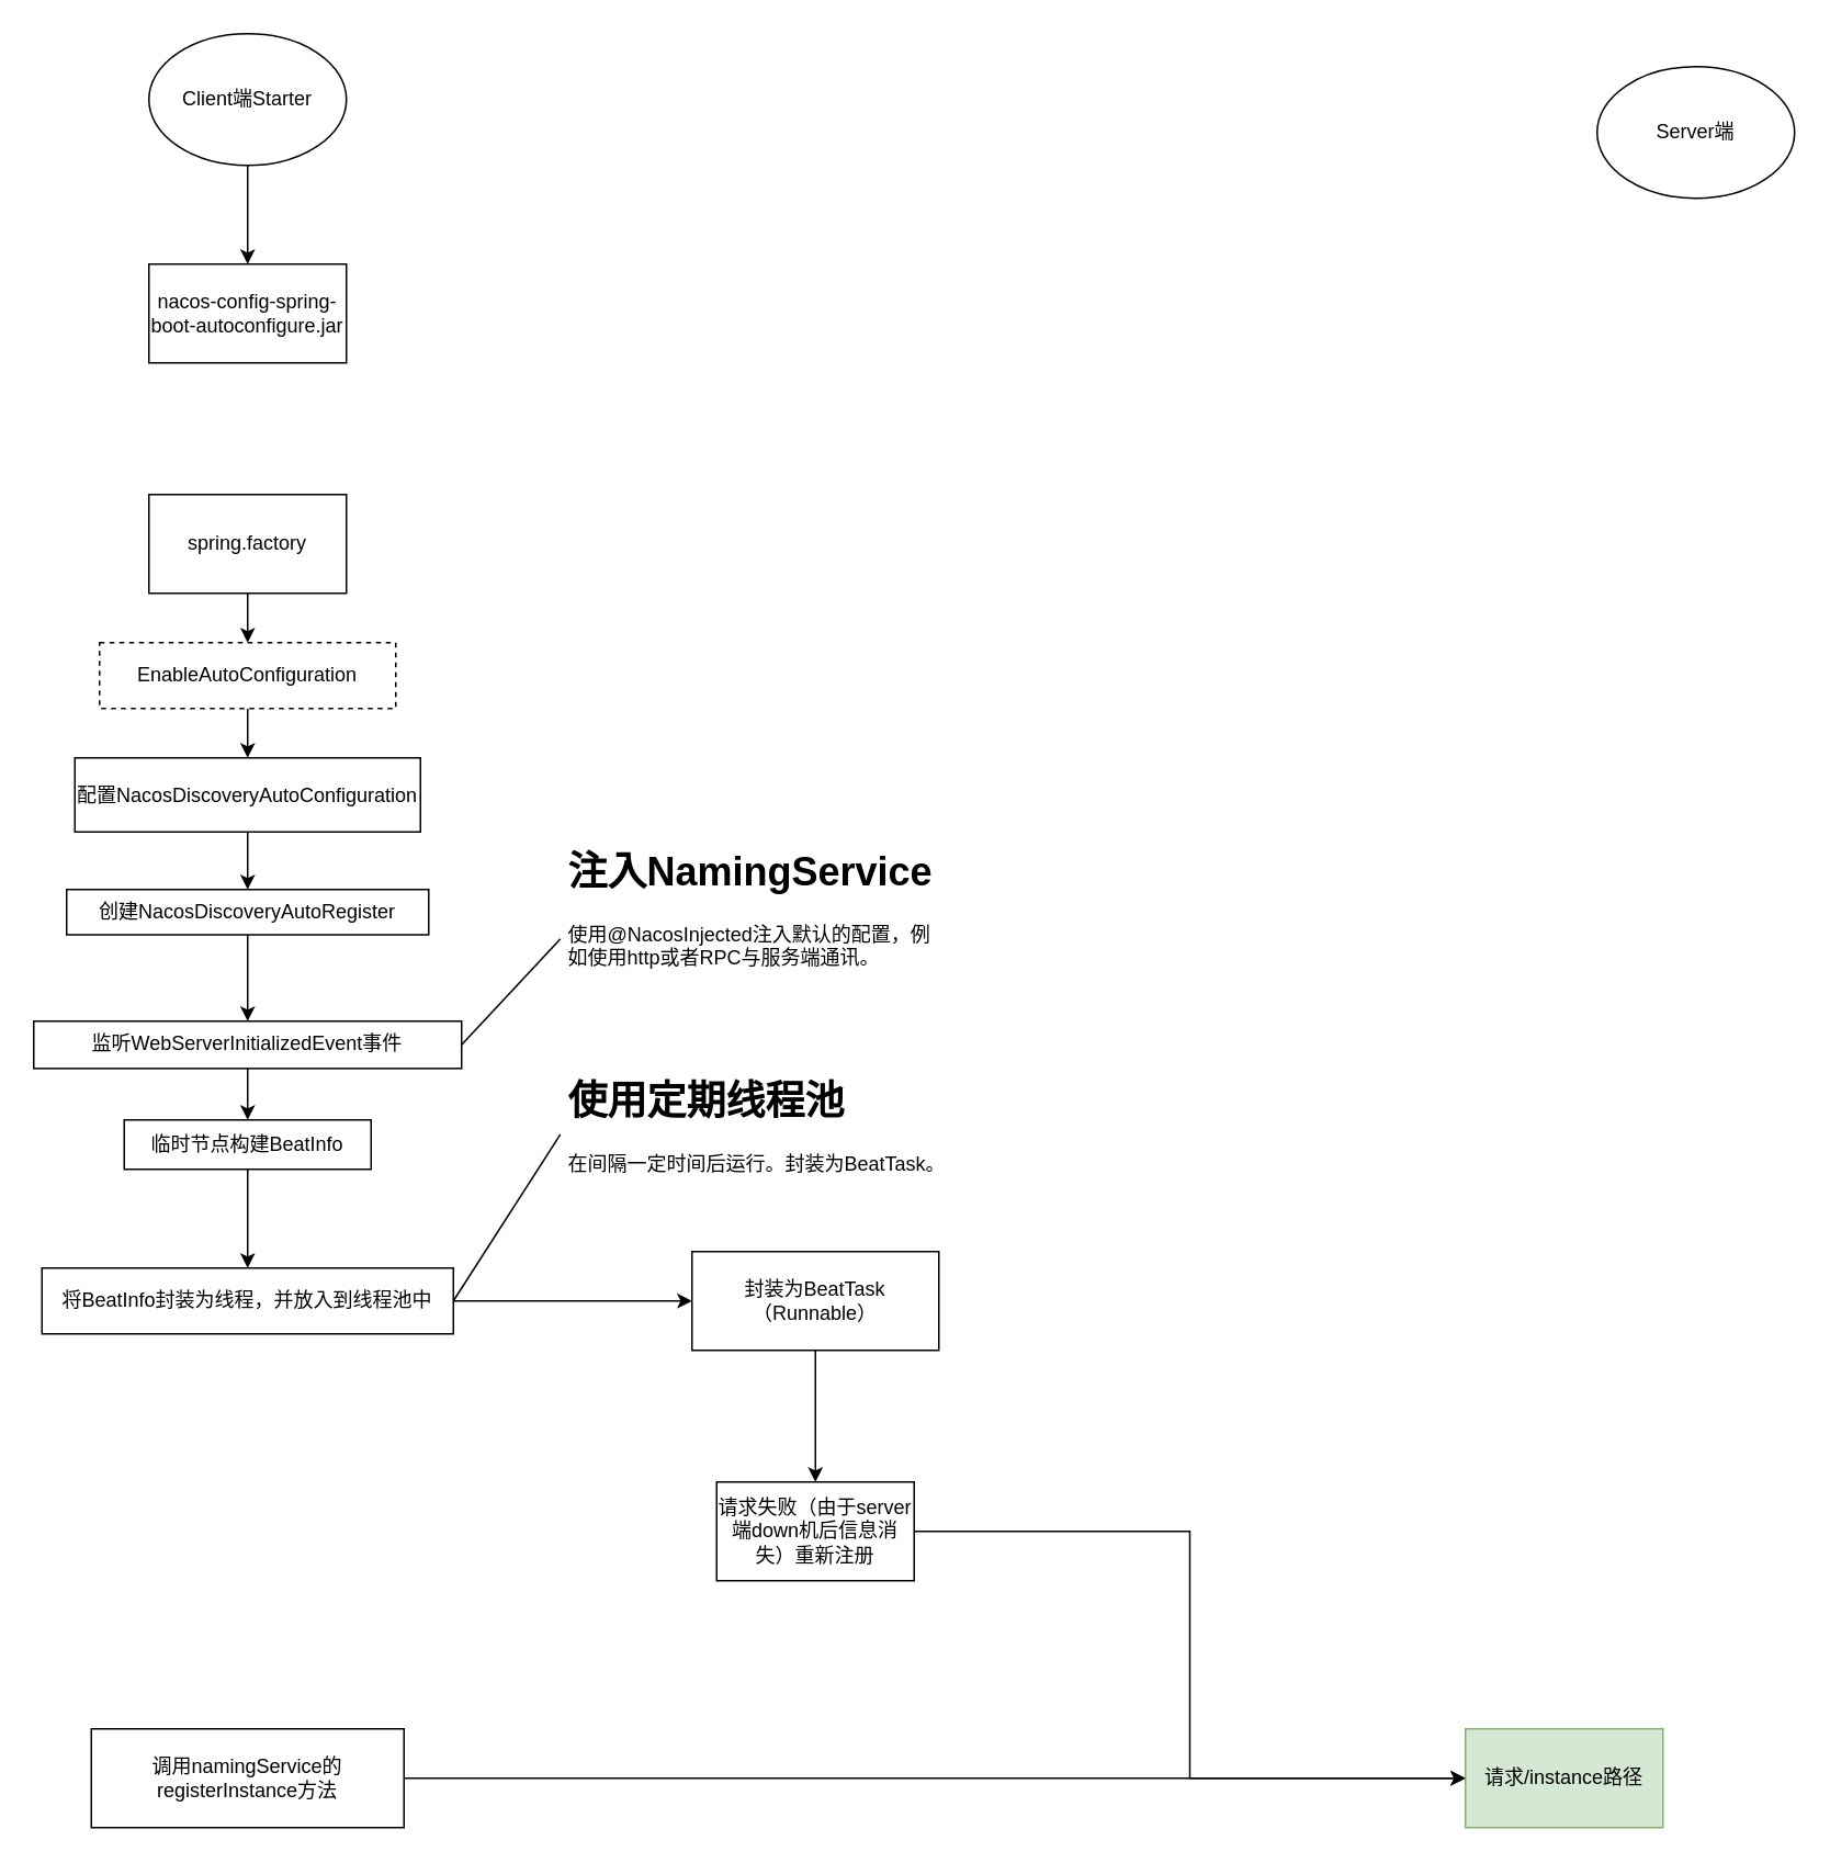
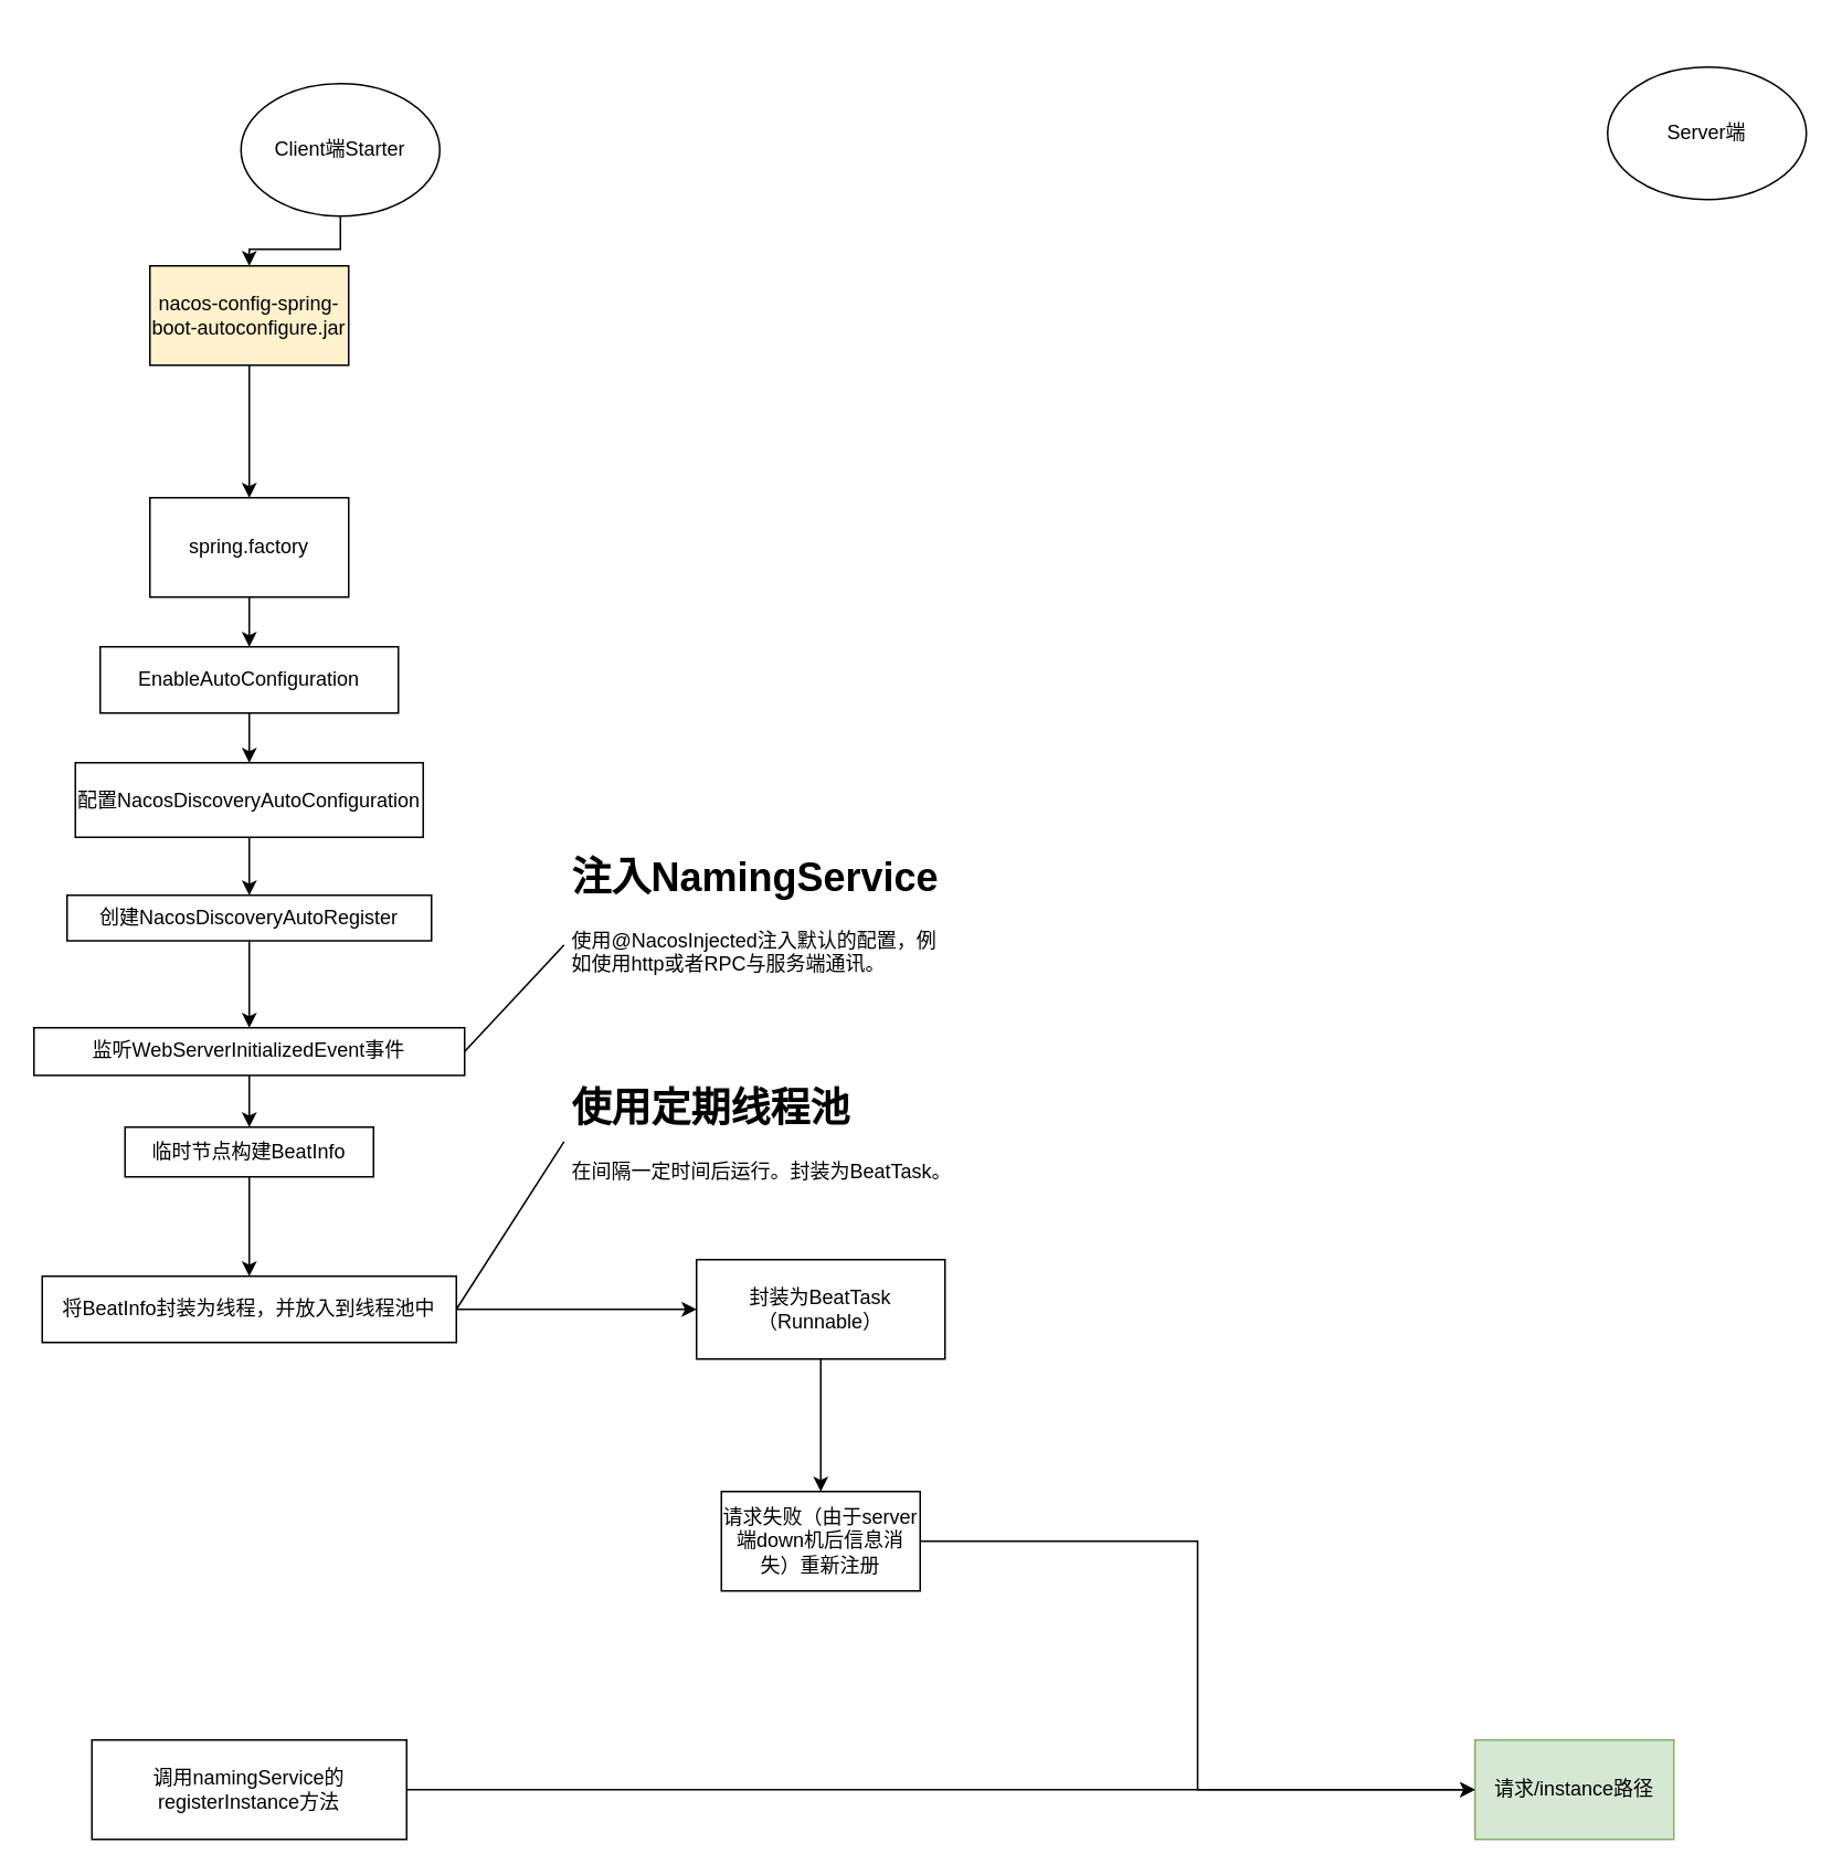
  <mxCell id="0" />
  <mxCell id="1" parent="0" />
  <mxCell id="2" value="" style="edgeStyle=orthogonalEdgeStyle;rounded=0;orthogonalLoop=1;jettySize=auto;html=1;" edge="1" parent="1" source="3" target="5"><mxGeometry relative="1" as="geometry" /></mxCell>
- <mxCell id="3" value="Client端Starter" style="ellipse;whiteSpace=wrap;html=1;" vertex="1" parent="1"><mxGeometry x="90" y="20" width="120" height="80" as="geometry" /></mxCell>
- <mxCell id="5" value="nacos-config-spring-boot-autoconfigure.jar" style="rounded=0;whiteSpace=wrap;html=1;" vertex="1" parent="1"><mxGeometry x="90" y="160" width="120" height="60" as="geometry" /></mxCell>
+ <mxCell id="3" value="Client端Starter" style="ellipse;whiteSpace=wrap;html=1;" vertex="1" parent="1"><mxGeometry x="145" y="50" width="120" height="80" as="geometry" /></mxCell>
+ <mxCell id="4" value="" style="edgeStyle=orthogonalEdgeStyle;rounded=0;orthogonalLoop=1;jettySize=auto;html=1;" edge="1" parent="1" source="5" target="7"><mxGeometry relative="1" as="geometry" /></mxCell>
+ <mxCell id="5" value="nacos-config-spring-boot-autoconfigure.jar" style="rounded=0;whiteSpace=wrap;html=1;fillColor=#fff2cc;" vertex="1" parent="1"><mxGeometry x="90" y="160" width="120" height="60" as="geometry" /></mxCell>
  <mxCell id="6" value="" style="edgeStyle=orthogonalEdgeStyle;rounded=0;orthogonalLoop=1;jettySize=auto;html=1;" edge="1" parent="1" source="7" target="9"><mxGeometry relative="1" as="geometry" /></mxCell>
  <mxCell id="7" value="&lt;div&gt;spring.factory&lt;/div&gt;" style="whiteSpace=wrap;html=1;rounded=0;" vertex="1" parent="1"><mxGeometry x="90" y="300" width="120" height="60" as="geometry" /></mxCell>
  <mxCell id="8" value="" style="edgeStyle=orthogonalEdgeStyle;rounded=0;orthogonalLoop=1;jettySize=auto;html=1;" edge="1" parent="1" source="9" target="11"><mxGeometry relative="1" as="geometry" /></mxCell>
- <mxCell id="9" value="EnableAutoConfiguration" style="whiteSpace=wrap;html=1;rounded=0;dashed=1;" vertex="1" parent="1"><mxGeometry x="60" y="390" width="180" height="40" as="geometry" /></mxCell>
+ <mxCell id="9" value="EnableAutoConfiguration" style="whiteSpace=wrap;html=1;rounded=0;" vertex="1" parent="1"><mxGeometry x="60" y="390" width="180" height="40" as="geometry" /></mxCell>
  <mxCell id="10" value="" style="edgeStyle=orthogonalEdgeStyle;rounded=0;orthogonalLoop=1;jettySize=auto;html=1;" edge="1" parent="1" source="11" target="13"><mxGeometry relative="1" as="geometry" /></mxCell>
  <mxCell id="11" value="配置NacosDiscoveryAutoConfiguration" style="whiteSpace=wrap;html=1;rounded=0;" vertex="1" parent="1"><mxGeometry x="45" y="460" width="210" height="45" as="geometry" /></mxCell>
  <mxCell id="12" value="" style="edgeStyle=orthogonalEdgeStyle;rounded=0;orthogonalLoop=1;jettySize=auto;html=1;" edge="1" parent="1" source="13" target="15"><mxGeometry relative="1" as="geometry" /></mxCell>
  <mxCell id="13" value="创建NacosDiscoveryAutoRegister" style="whiteSpace=wrap;html=1;rounded=0;" vertex="1" parent="1"><mxGeometry x="40" y="540" width="220" height="27.5" as="geometry" /></mxCell>
  <mxCell id="14" value="" style="edgeStyle=orthogonalEdgeStyle;rounded=0;orthogonalLoop=1;jettySize=auto;html=1;entryX=0.5;entryY=0;entryDx=0;entryDy=0;" edge="1" parent="1" source="15" target="23"><mxGeometry relative="1" as="geometry" /></mxCell>
  <mxCell id="15" value="监听WebServerInitializedEvent事件" style="whiteSpace=wrap;html=1;rounded=0;" vertex="1" parent="1"><mxGeometry x="20" y="620" width="260" height="28.75" as="geometry" /></mxCell>
  <mxCell id="16" value="&lt;h1&gt;注入NamingService&lt;/h1&gt;&lt;p&gt;使用@NacosInjected注入默认的配置，例如使用http或者RPC与服务端通讯。&lt;/p&gt;" style="text;html=1;strokeColor=none;fillColor=none;spacing=5;spacingTop=-20;whiteSpace=wrap;overflow=hidden;rounded=0;" vertex="1" parent="1"><mxGeometry x="340" y="510" width="240" height="120" as="geometry" /></mxCell>
  <mxCell id="17" value="" style="endArrow=none;html=1;rounded=0;entryX=0;entryY=0.5;entryDx=0;entryDy=0;exitX=1;exitY=0.5;exitDx=0;exitDy=0;" edge="1" parent="1" source="15" target="16"><mxGeometry width="50" height="50" relative="1" as="geometry"><mxPoint x="230" y="470" as="sourcePoint" /><mxPoint x="280" y="420" as="targetPoint" /></mxGeometry></mxCell>
  <mxCell id="18" value="" style="edgeStyle=orthogonalEdgeStyle;rounded=0;orthogonalLoop=1;jettySize=auto;html=1;exitX=1;exitY=0.5;exitDx=0;exitDy=0;" edge="1" parent="1" source="19" target="20"><mxGeometry relative="1" as="geometry" /></mxCell>
  <mxCell id="19" value="调用namingService的registerInstance方法" style="whiteSpace=wrap;html=1;rounded=0;" vertex="1" parent="1"><mxGeometry x="55" y="1050" width="190" height="60" as="geometry" /></mxCell>
  <mxCell id="20" value="请求/instance路径" style="whiteSpace=wrap;html=1;rounded=0;fillColor=#d5e8d4;strokeColor=#82b366;" vertex="1" parent="1"><mxGeometry x="890" y="1050" width="120" height="60" as="geometry" /></mxCell>
  <mxCell id="21" value="Server端" style="ellipse;whiteSpace=wrap;html=1;" vertex="1" parent="1"><mxGeometry x="970" y="40" width="120" height="80" as="geometry" /></mxCell>
  <mxCell id="22" value="" style="edgeStyle=orthogonalEdgeStyle;rounded=0;orthogonalLoop=1;jettySize=auto;html=1;" edge="1" parent="1" source="23" target="25"><mxGeometry relative="1" as="geometry" /></mxCell>
  <mxCell id="23" value="临时节点构建BeatInfo" style="whiteSpace=wrap;html=1;rounded=0;" vertex="1" parent="1"><mxGeometry x="75" y="680" width="150" height="30" as="geometry" /></mxCell>
  <mxCell id="24" value="" style="edgeStyle=orthogonalEdgeStyle;rounded=0;orthogonalLoop=1;jettySize=auto;html=1;" edge="1" parent="1" source="25" target="29"><mxGeometry relative="1" as="geometry" /></mxCell>
  <mxCell id="25" value="将BeatInfo封装为线程，并放入到线程池中" style="whiteSpace=wrap;html=1;rounded=0;" vertex="1" parent="1"><mxGeometry x="25" y="770" width="250" height="40" as="geometry" /></mxCell>
  <mxCell id="26" value="&lt;h1&gt;使用定期线程池&lt;/h1&gt;&lt;p&gt;在间隔一定时间后运行。封装为BeatTask。&lt;/p&gt;" style="text;html=1;strokeColor=none;fillColor=none;spacing=5;spacingTop=-20;whiteSpace=wrap;overflow=hidden;rounded=0;" vertex="1" parent="1"><mxGeometry x="340" y="648.75" width="240" height="80" as="geometry" /></mxCell>
  <mxCell id="27" value="" style="endArrow=none;html=1;rounded=0;entryX=0;entryY=0.5;entryDx=0;entryDy=0;exitX=1;exitY=0.5;exitDx=0;exitDy=0;" edge="1" parent="1" source="25" target="26"><mxGeometry width="50" height="50" relative="1" as="geometry"><mxPoint x="340" y="890" as="sourcePoint" /><mxPoint x="390" y="840" as="targetPoint" /></mxGeometry></mxCell>
  <mxCell id="28" value="" style="edgeStyle=orthogonalEdgeStyle;rounded=0;orthogonalLoop=1;jettySize=auto;html=1;" edge="1" parent="1" source="29" target="30"><mxGeometry relative="1" as="geometry" /></mxCell>
  <mxCell id="29" value="封装为BeatTask（Runnable）" style="whiteSpace=wrap;html=1;rounded=0;" vertex="1" parent="1"><mxGeometry x="420" y="760" width="150" height="60" as="geometry" /></mxCell>
  <mxCell id="30" value="请求失败（由于server端down机后信息消失）重新注册" style="whiteSpace=wrap;html=1;rounded=0;" vertex="1" parent="1"><mxGeometry x="435" y="900" width="120" height="60" as="geometry" /></mxCell>
  <mxCell id="31" value="" style="endArrow=classic;html=1;rounded=0;entryX=0;entryY=0.5;entryDx=0;entryDy=0;exitX=1;exitY=0.5;exitDx=0;exitDy=0;edgeStyle=orthogonalEdgeStyle;" edge="1" parent="1" source="30" target="20"><mxGeometry width="50" height="50" relative="1" as="geometry"><mxPoint x="510" y="830" as="sourcePoint" /><mxPoint x="560" y="780" as="targetPoint" /></mxGeometry></mxCell>
